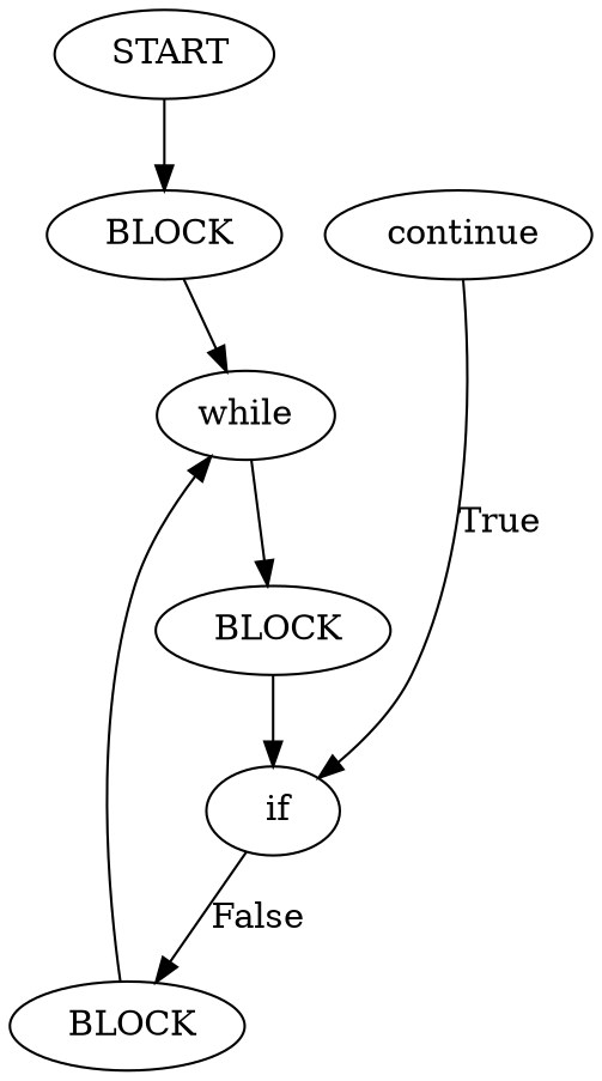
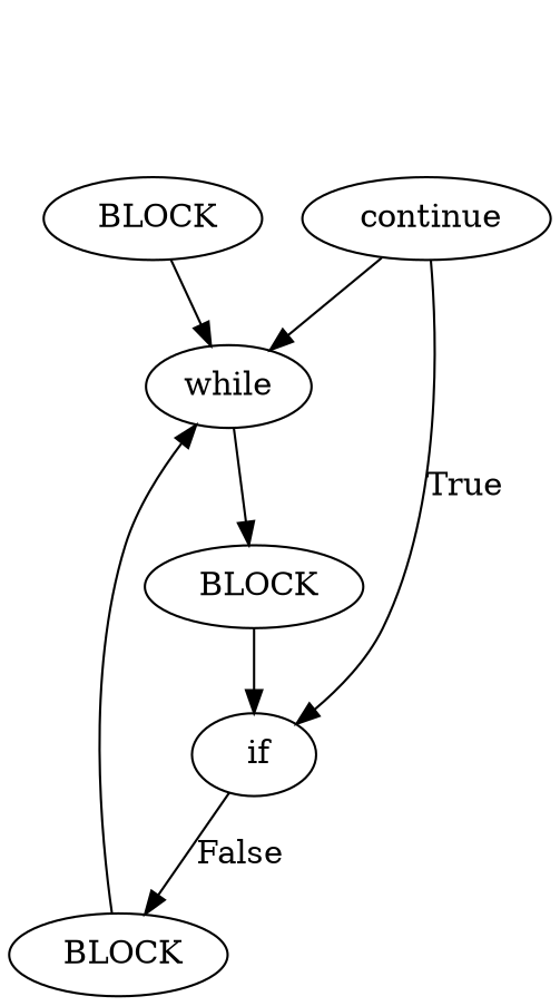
  digraph {
    edge [color=black]
-   n1 [label=" START"]
    n2 [label=" BLOCK"]
    n3 [label=while]
    n4 [label=" BLOCK"]
    n5 [label=" if"]
    n6 [label=" BLOCK"]
    n7 [label=" continue"]
-   n1 -> n2
    n2 -> n3
    n3 -> n4
    n4 -> n5
    n5 -> n6 [label=False]
    n6 -> n3
+   n7 -> n3
    n7 -> n5 [label=True]
  }
